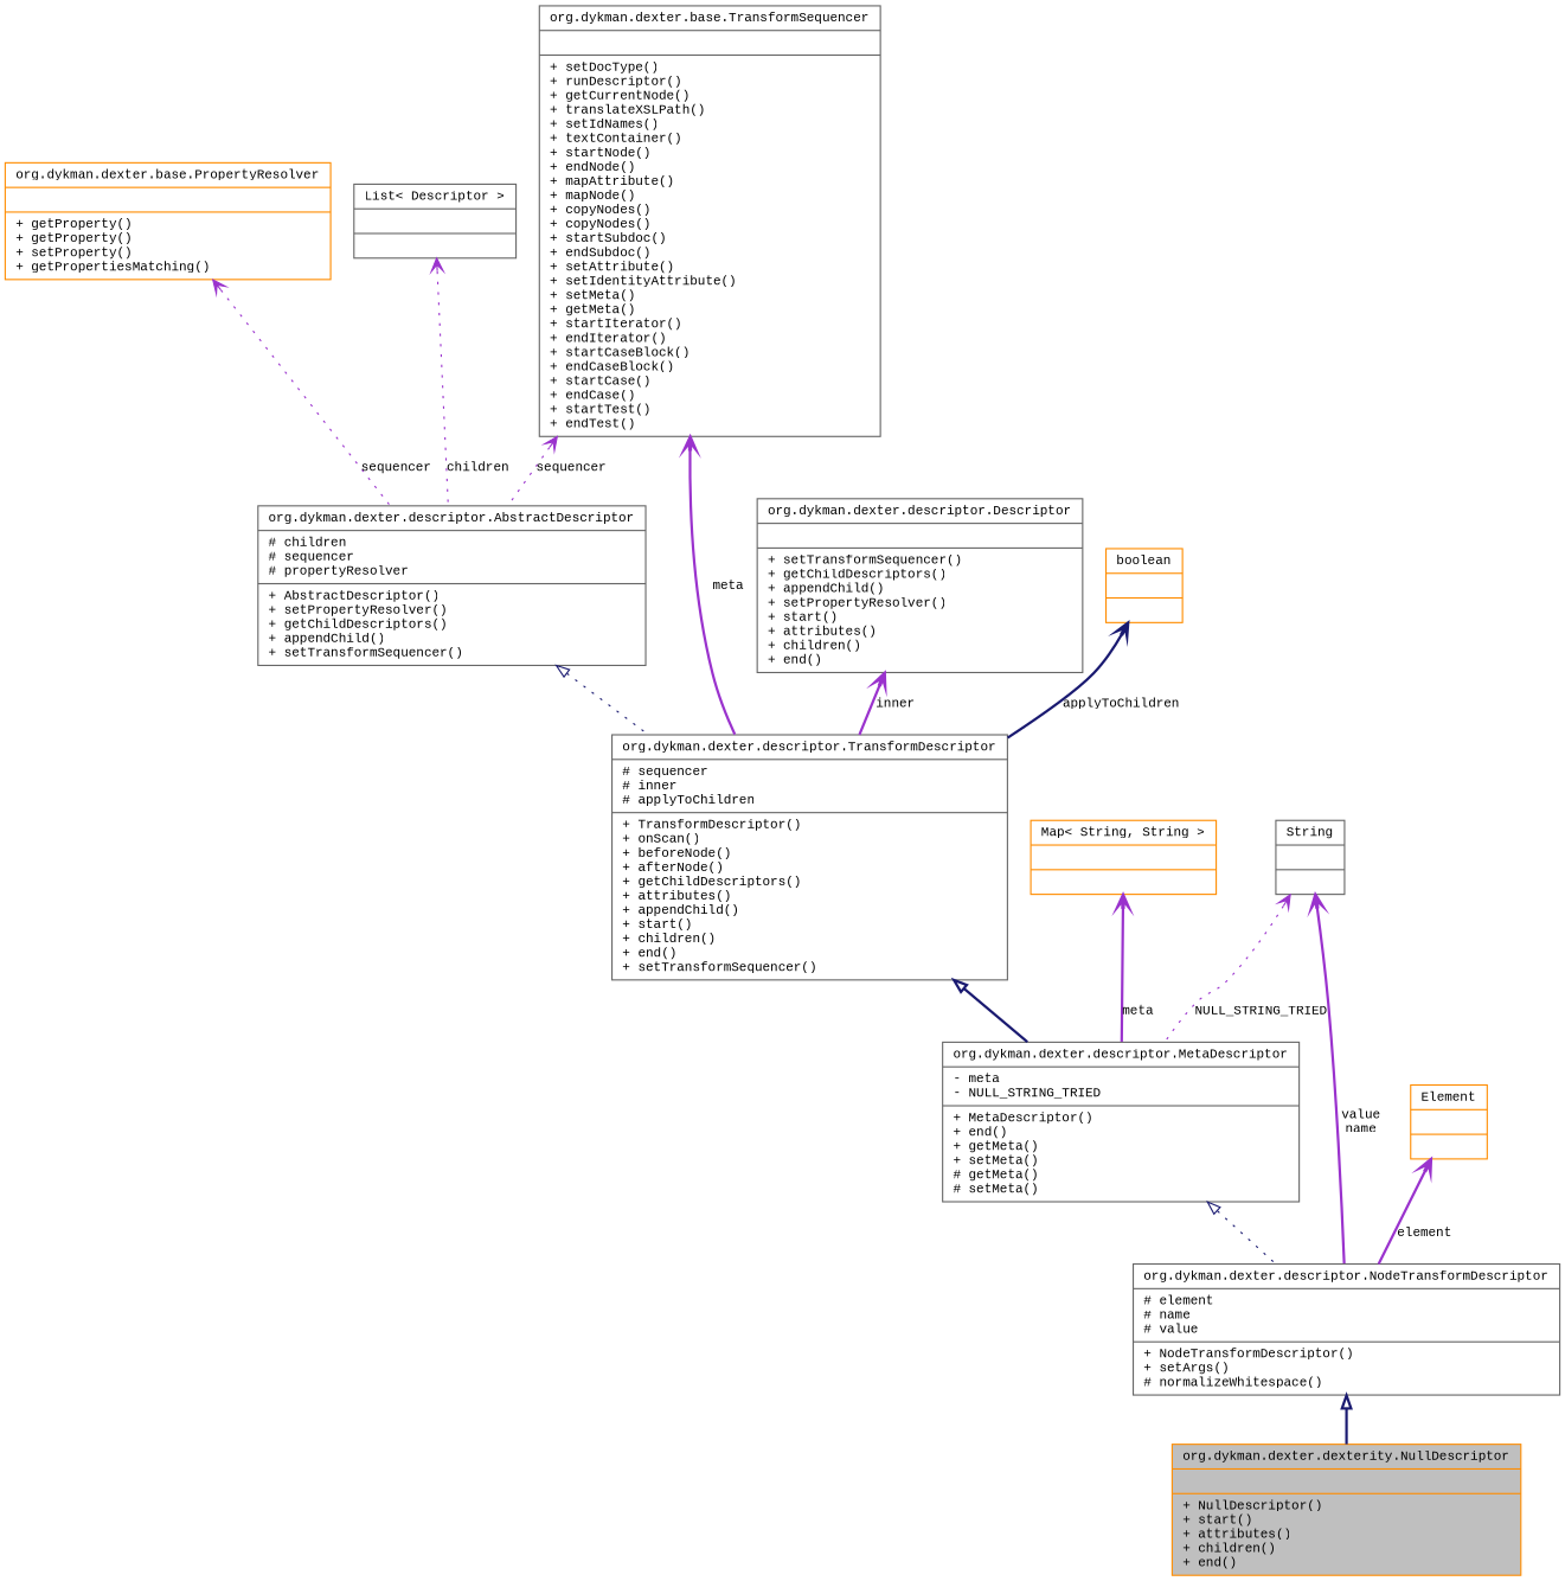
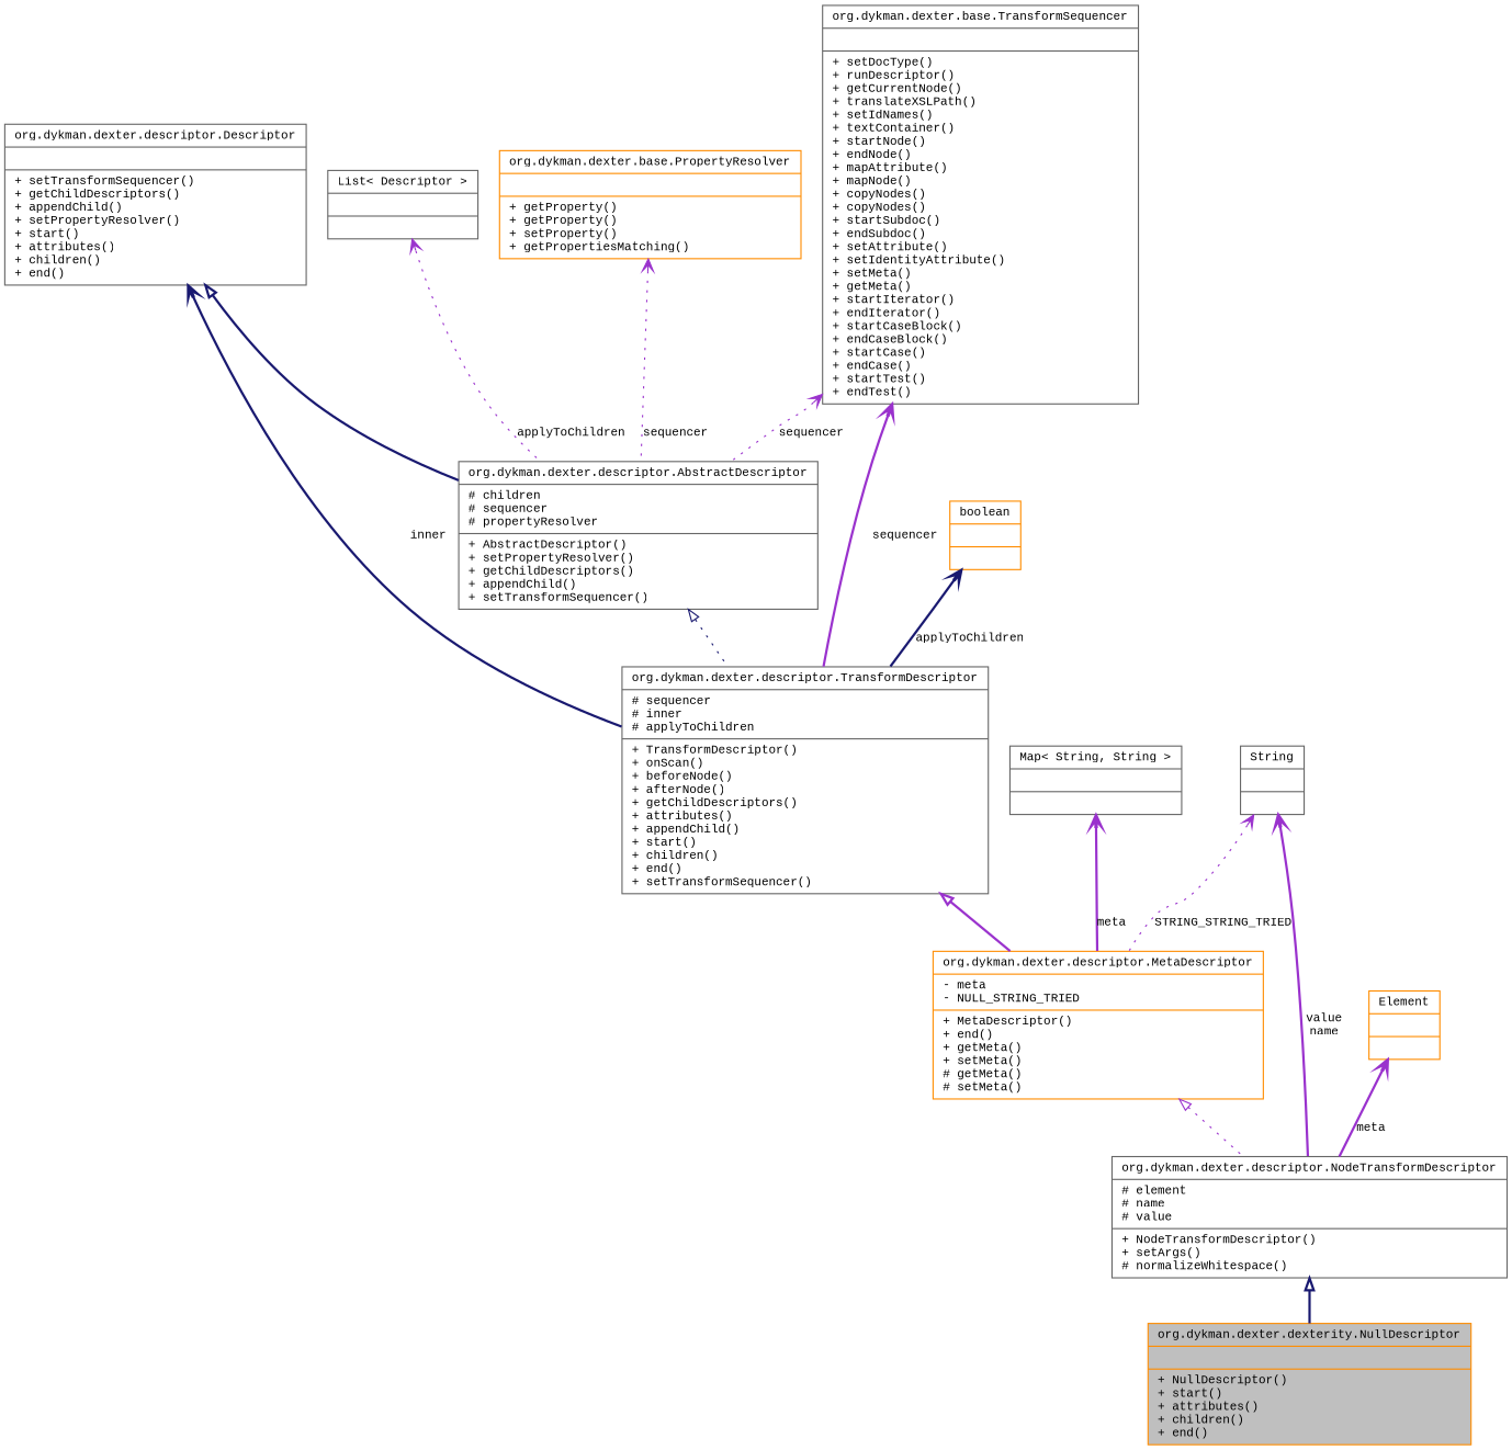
  digraph {
    fontname="Liberation Mono"
    node [color=gray40 fontname="Liberation Mono" fontsize=10 shape=record]
    edge [arrowtail=open color=darkorchid3 dir=back fontname="Liberation Mono" fontsize=10 labelfontname=FreeSans labelfontsize=10 style=bold]
    n1 [color=darkorange fillcolor=grey75 fontcolor=black height=0.2 label="{org.dykman.dexter.dexterity.NullDescriptor\n||+ NullDescriptor()\l+ start()\l+ attributes()\l+ children()\l+ end()\l}" style=filled width=0.4]
    n2 [height=0.2 label="{org.dykman.dexter.descriptor.NodeTransformDescriptor\n|# element\l# name\l# value\l|+ NodeTransformDescriptor()\l+ setArgs()\l# normalizeWhitespace()\l}" width=0.4]
-   n3 [height=0.2 label="{org.dykman.dexter.descriptor.MetaDescriptor\n|- meta\l- NULL_STRING_TRIED\l|+ MetaDescriptor()\l+ end()\l+ getMeta()\l+ setMeta()\l# getMeta()\l# setMeta()\l}" width=0.4]
+   n3 [color=darkorange height=0.2 label="{org.dykman.dexter.descriptor.MetaDescriptor\n|- meta\l- NULL_STRING_TRIED\l|+ MetaDescriptor()\l+ end()\l+ getMeta()\l+ setMeta()\l# getMeta()\l# setMeta()\l}" width=0.4]
    n4 [height=0.2 label="{org.dykman.dexter.descriptor.TransformDescriptor\n|# sequencer\l# inner\l# applyToChildren\l|+ TransformDescriptor()\l+ onScan()\l+ beforeNode()\l+ afterNode()\l+ getChildDescriptors()\l+ attributes()\l+ appendChild()\l+ start()\l+ children()\l+ end()\l+ setTransformSequencer()\l}" width=0.4]
    n5 [height=0.2 label="{org.dykman.dexter.descriptor.AbstractDescriptor\n|# children\l# sequencer\l# propertyResolver\l|+ AbstractDescriptor()\l+ setPropertyResolver()\l+ getChildDescriptors()\l+ appendChild()\l+ setTransformSequencer()\l}" width=0.4]
    n6 [height=0.2 label="{org.dykman.dexter.descriptor.Descriptor\n||+ setTransformSequencer()\l+ getChildDescriptors()\l+ appendChild()\l+ setPropertyResolver()\l+ start()\l+ attributes()\l+ children()\l+ end()\l}" width=0.4]
    n7 [color=darkorange height=0.2 label="{org.dykman.dexter.base.PropertyResolver\n||+ getProperty()\l+ getProperty()\l+ setProperty()\l+ getPropertiesMatching()\l}" width=0.4]
    n8 [height=0.2 label="{org.dykman.dexter.base.TransformSequencer\n||+ setDocType()\l+ runDescriptor()\l+ getCurrentNode()\l+ translateXSLPath()\l+ setIdNames()\l+ textContainer()\l+ startNode()\l+ endNode()\l+ mapAttribute()\l+ mapNode()\l+ copyNodes()\l+ copyNodes()\l+ startSubdoc()\l+ endSubdoc()\l+ setAttribute()\l+ setIdentityAttribute()\l+ setMeta()\l+ getMeta()\l+ startIterator()\l+ endIterator()\l+ startCaseBlock()\l+ endCaseBlock()\l+ startCase()\l+ endCase()\l+ startTest()\l+ endTest()\l}" width=0.4]
    n9 [height=0.2 label="{List\< Descriptor \>\n||}" width=0.4]
    n10 [color=darkorange height=0.2 label="{boolean\n||}" width=0.4]
    n11 [height=0.2 label="{String\n||}" width=0.4]
-   n12 [color=darkorange height=0.2 label="{Map\< String, String \>\n||}" width=0.4]
+   n12 [height=0.2 label="{Map\< String, String \>\n||}" width=0.4]
    n13 [color=darkorange height=0.2 label="{Element\n||}" width=0.4]
    n2 -> n1 [arrowtail=empty color=midnightblue]
-   n3 -> n2 [arrowtail=empty color=midnightblue style=dotted]
-   n4 -> n3 [arrowtail=empty color=midnightblue]
+   n3 -> n2 [arrowtail=empty style=dotted]
+   n4 -> n3 [arrowtail=empty]
    n5 -> n4 [arrowtail=empty color=midnightblue style=dotted]
-   n6 -> n4 [label=inner]
+   n6 -> n4 [color=midnightblue label=inner]
+   n6 -> n5 [arrowtail=empty color=midnightblue]
    n7 -> n5 [label=sequencer style=dotted]
-   n8 -> n4 [label=meta]
+   n8 -> n4 [label=sequencer]
    n8 -> n5 [label=sequencer style=dotted]
-   n9 -> n5 [label=children style=dotted]
+   n9 -> n5 [label=applyToChildren style=dotted]
    n10 -> n4 [color=midnightblue label=applyToChildren]
    n11 -> n2 [label="value\nname"]
-   n11 -> n3 [label=NULL_STRING_TRIED style=dotted]
+   n11 -> n3 [label=STRING_STRING_TRIED style=dotted]
    n12 -> n3 [label=meta]
-   n13 -> n2 [label=element]
+   n13 -> n2 [label=meta]
  }
